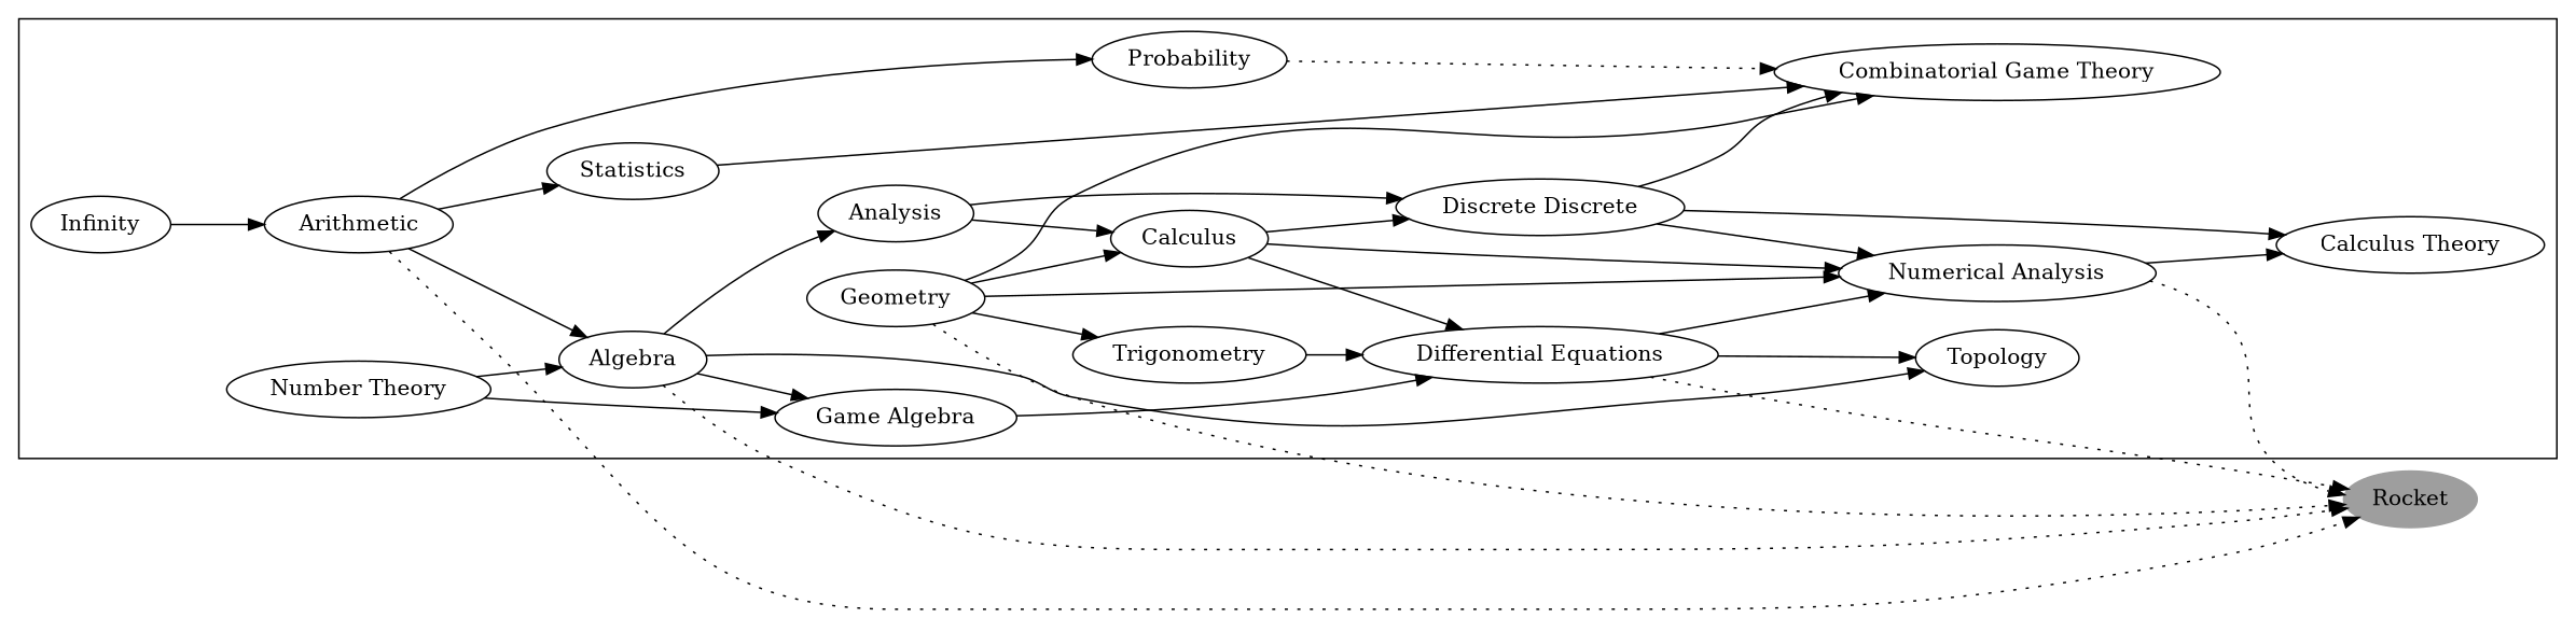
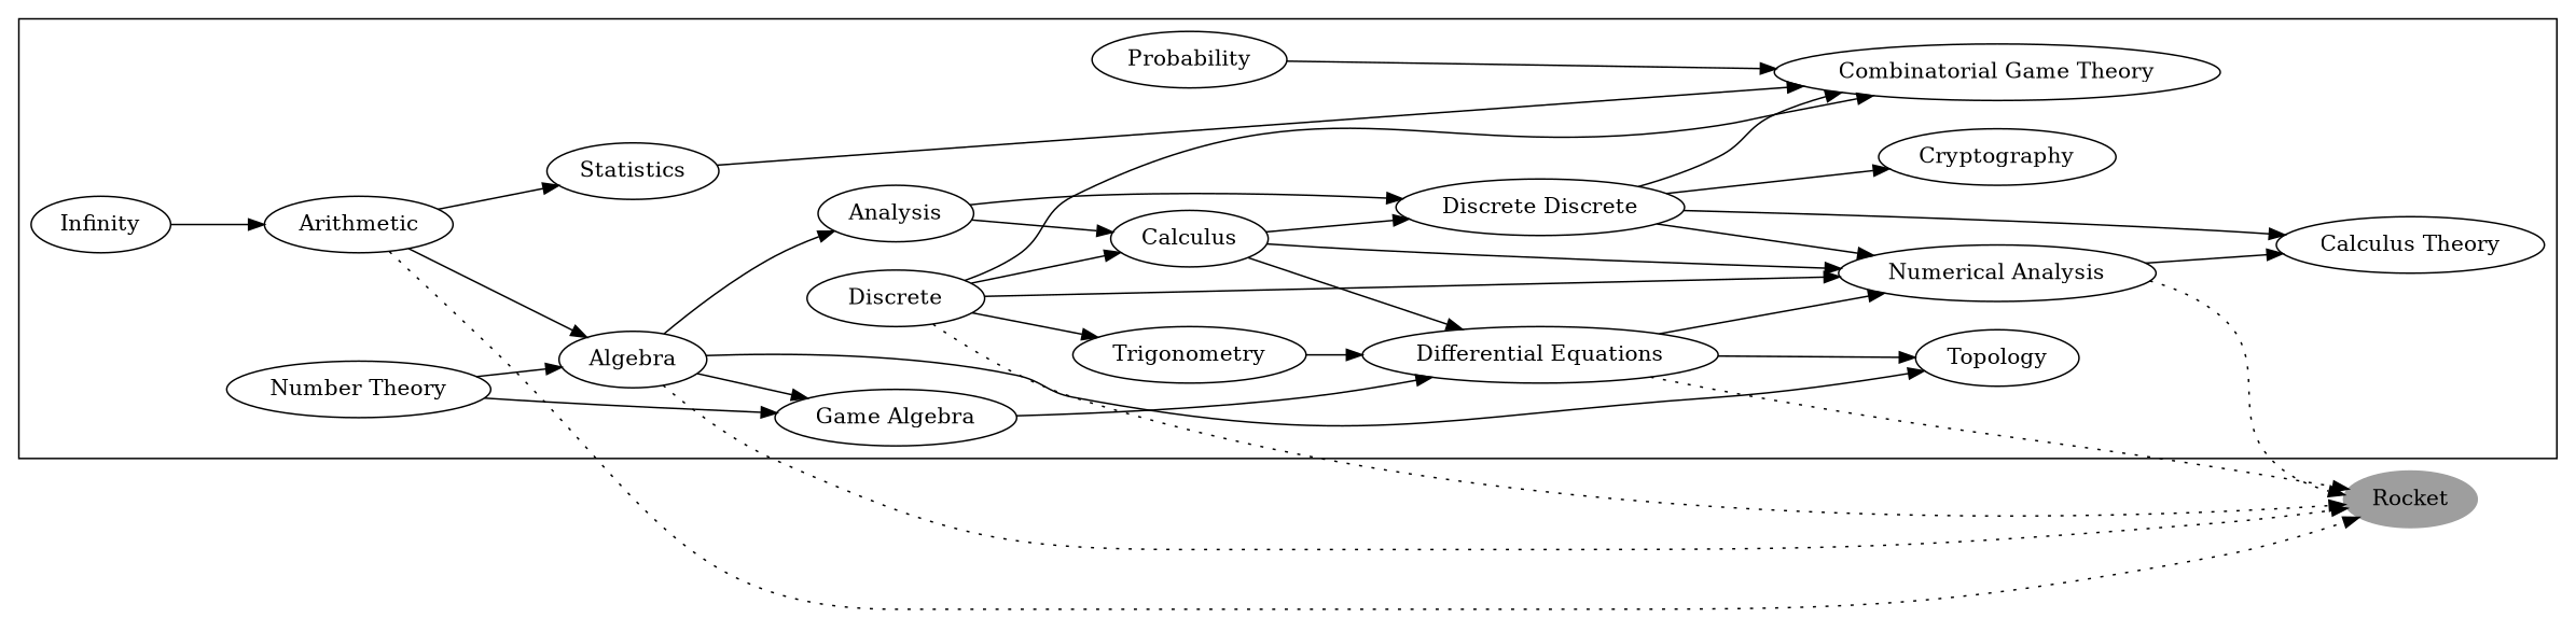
  digraph {
    fontname="DejaVu Serif"
    rankdir=LR
    node [color=black fontcolor=black fontname="DejaVu Serif" style=solid]
    edge [fontname="DejaVu Serif"]
    Algebra
    Analysis
    n3 [label="Game Algebra"]
    Topology
    Calculus
    n6 [label="Discrete Discrete"]
    n7 [label="Differential Equations"]
    n8 [label="Numerical Analysis"]
    n9 [label="Combinatorial Game Theory"]
+   Cryptography
    n11 [label="Calculus Theory"]
    Arithmetic
    Probability
    Statistics
-   Geometry
+   Geometry [label=Discrete]
    Trigonometry
    Infinity
    n18 [label="Number Theory"]
    Rocket [color=grey62 style=filled]
    subgraph cluster_1 {
      Algebra
      Analysis
      n3
      Topology
      Calculus
      n6
      n7
      n8
      n9
+     Cryptography
      n11
      Arithmetic
      Probability
      Statistics
      Geometry
      Trigonometry
      Infinity
      n18
    }
    Algebra -> Analysis
    Algebra -> n3
    Algebra -> Topology
    Algebra -> Rocket [style=dotted]
    Analysis -> Calculus
    Analysis -> n6
    n3 -> n7
    Calculus -> n6
    Calculus -> n7
    Calculus -> n8
    n6 -> n8
    n6 -> n9
+   n6 -> Cryptography
    n6 -> n11
    n7 -> Topology
    n7 -> n8
    n7 -> Rocket [style=dotted]
    n8 -> n11
    n8 -> Rocket [style=dotted]
    Arithmetic -> Algebra
-   Arithmetic -> Probability
    Arithmetic -> Statistics
    Arithmetic -> Rocket [style=dotted]
-   Probability -> n9 [style=dotted]
+   Probability -> n9
    Statistics -> n9
    Geometry -> Calculus
    Geometry -> n8
    Geometry -> n9
    Geometry -> Trigonometry
    Geometry -> Rocket [style=dotted]
    Trigonometry -> n7
    Infinity -> Arithmetic
    n18 -> Algebra
    n18 -> n3
  }
